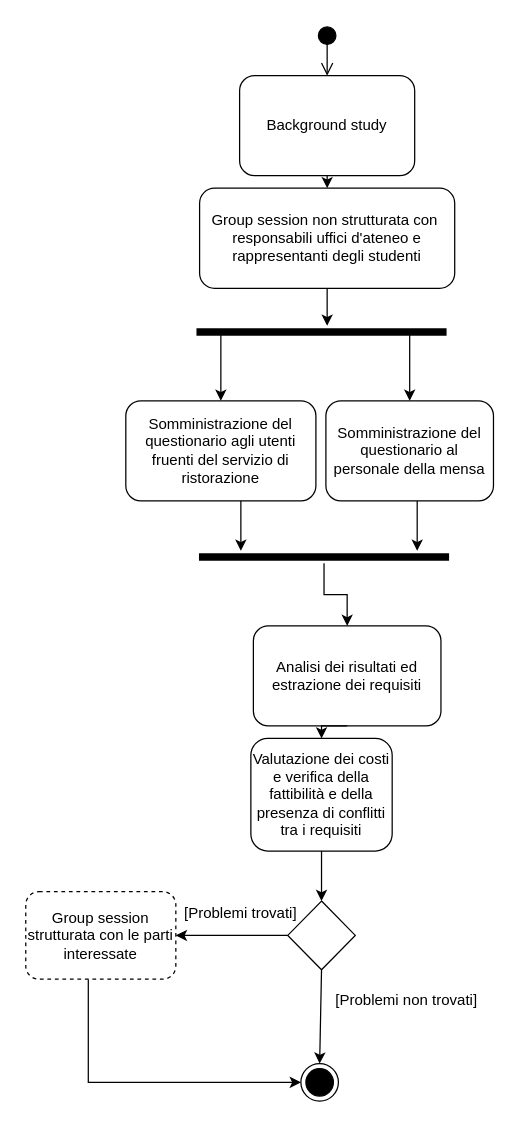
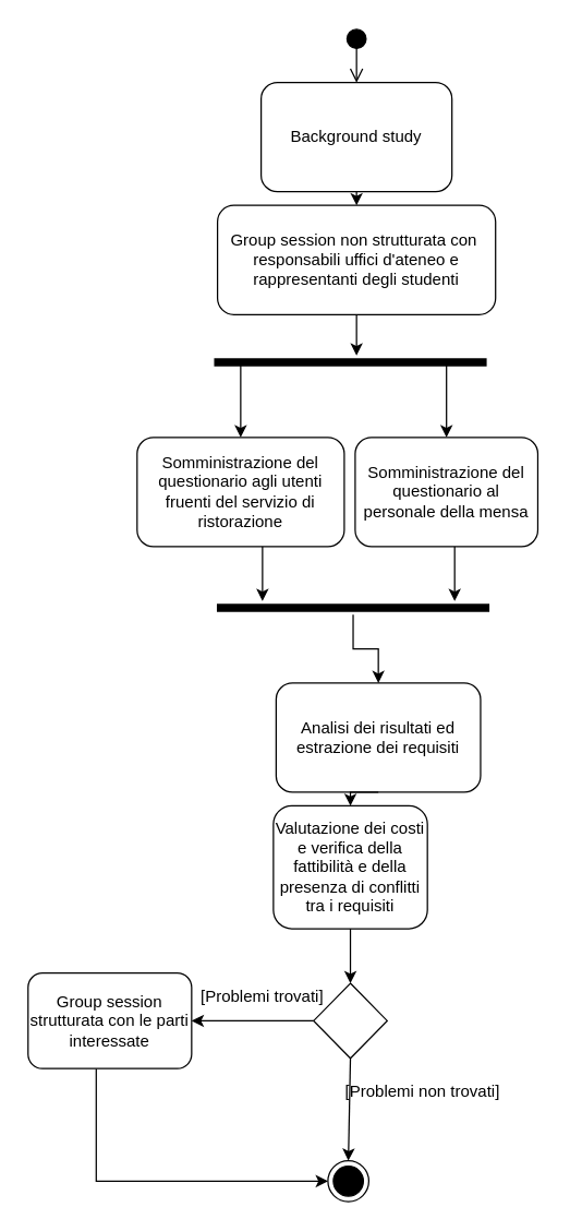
  <mxCell id="0" />
  <mxCell id="1" parent="0" />
  <mxCell id="2" value="Background study" style="rounded=1;whiteSpace=wrap;html=1;" parent="1" vertex="1"><mxGeometry x="191" y="60" width="140" height="80" as="geometry" /></mxCell>
  <mxCell id="3" style="edgeStyle=orthogonalEdgeStyle;rounded=0;orthogonalLoop=1;jettySize=auto;html=1;exitX=0.75;exitY=0.5;exitDx=0;exitDy=0;exitPerimeter=0;entryX=0.5;entryY=0;entryDx=0;entryDy=0;" parent="1" source="17" target="8" edge="1"><mxGeometry relative="1" as="geometry"><mxPoint x="259" y="380" as="sourcePoint" /><mxPoint x="360" y="310" as="targetPoint" /><Array as="points"><mxPoint x="327" y="265" /></Array></mxGeometry></mxCell>
  <mxCell id="4" style="edgeStyle=orthogonalEdgeStyle;rounded=0;orthogonalLoop=1;jettySize=auto;html=1;exitX=0.25;exitY=0.5;exitDx=0;exitDy=0;exitPerimeter=0;entryX=0.5;entryY=0;entryDx=0;entryDy=0;" parent="1" source="17" target="6" edge="1"><mxGeometry relative="1" as="geometry"><mxPoint x="259" y="380" as="sourcePoint" /><mxPoint x="176" y="290" as="targetPoint" /><Array as="points"><mxPoint x="176" y="265" /></Array></mxGeometry></mxCell>
  <mxCell id="5" style="edgeStyle=orthogonalEdgeStyle;rounded=0;orthogonalLoop=1;jettySize=auto;html=1;" parent="1" source="6" edge="1"><mxGeometry relative="1" as="geometry"><mxPoint x="192" y="440" as="targetPoint" /><Array as="points"><mxPoint x="192" y="420" /><mxPoint x="192" y="420" /></Array></mxGeometry></mxCell>
  <mxCell id="6" value="Somministrazione del questionario agli utenti fruenti del servizio di ristorazione" style="rounded=1;whiteSpace=wrap;html=1;" parent="1" vertex="1"><mxGeometry x="100" y="320" width="152" height="80" as="geometry" /></mxCell>
  <mxCell id="7" style="edgeStyle=orthogonalEdgeStyle;rounded=0;orthogonalLoop=1;jettySize=auto;html=1;" parent="1" source="8" edge="1"><mxGeometry relative="1" as="geometry"><mxPoint x="333" y="440" as="targetPoint" /><Array as="points"><mxPoint x="333" y="420" /><mxPoint x="333" y="420" /></Array></mxGeometry></mxCell>
  <mxCell id="8" value="Somministrazione del questionario al personale della mensa" style="rounded=1;whiteSpace=wrap;html=1;" parent="1" vertex="1"><mxGeometry x="260" y="320" width="134" height="80" as="geometry" /></mxCell>
  <mxCell id="9" value="Analisi dei risultati ed estrazione dei requisiti" style="rounded=1;whiteSpace=wrap;html=1;" parent="1" vertex="1"><mxGeometry x="202" y="500" width="150" height="80" as="geometry" /></mxCell>
  <mxCell id="10" value="" style="endArrow=classic;html=1;exitX=0.5;exitY=1;exitDx=0;exitDy=0;entryX=0.5;entryY=0;entryDx=0;entryDy=0;" parent="1" source="2" target="26" edge="1"><mxGeometry width="50" height="50" relative="1" as="geometry"><mxPoint x="240" y="280" as="sourcePoint" /><mxPoint x="260" y="170" as="targetPoint" /></mxGeometry></mxCell>
  <mxCell id="11" style="edgeStyle=orthogonalEdgeStyle;rounded=0;orthogonalLoop=1;jettySize=auto;html=1;exitX=0;exitY=0.5;exitDx=0;exitDy=0;entryX=1;entryY=0.5;entryDx=0;entryDy=0;strokeColor=#000000;" parent="1" source="12" target="15" edge="1"><mxGeometry relative="1" as="geometry" /></mxCell>
  <mxCell id="12" value="" style="rhombus;whiteSpace=wrap;html=1;" parent="1" vertex="1"><mxGeometry x="229.5" y="720" width="54" height="55" as="geometry" /></mxCell>
  <mxCell id="13" value="" style="endArrow=classic;html=1;exitX=0.5;exitY=1;exitDx=0;exitDy=0;entryX=0.5;entryY=0;entryDx=0;entryDy=0;" parent="1" source="12" target="25" edge="1"><mxGeometry width="50" height="50" relative="1" as="geometry"><mxPoint x="70.5" y="1060" as="sourcePoint" /><mxPoint x="261" y="950" as="targetPoint" /></mxGeometry></mxCell>
  <mxCell id="14" style="edgeStyle=orthogonalEdgeStyle;rounded=0;orthogonalLoop=1;jettySize=auto;html=1;entryX=0;entryY=0.5;entryDx=0;entryDy=0;" edge="1" parent="1" source="15" target="25"><mxGeometry relative="1" as="geometry"><Array as="points"><mxPoint x="70" y="865" /></Array></mxGeometry></mxCell>
- <mxCell id="15" value="Group session strutturata con le parti interessate" style="rounded=1;whiteSpace=wrap;html=1;dashed=1;" parent="1" vertex="1"><mxGeometry x="20" y="712.5" width="120" height="70" as="geometry" /></mxCell>
+ <mxCell id="15" value="Group session strutturata con le parti interessate" style="rounded=1;whiteSpace=wrap;html=1;" parent="1" vertex="1"><mxGeometry x="20" y="712.5" width="120" height="70" as="geometry" /></mxCell>
  <mxCell id="16" value="[Problemi trovati]" style="text;html=1;resizable=0;points=[];autosize=1;align=left;verticalAlign=top;spacingTop=-4;" parent="1" vertex="1"><mxGeometry x="145" y="720" width="110" height="20" as="geometry" /></mxCell>
  <mxCell id="17" value="" style="shape=line;html=1;strokeWidth=6;strokeColor=#000000;" parent="1" vertex="1"><mxGeometry x="156.5" y="260" width="200" height="10" as="geometry" /></mxCell>
  <mxCell id="18" value="" style="html=1;verticalAlign=bottom;startArrow=circle;startFill=1;endArrow=open;startSize=6;endSize=8;strokeColor=#000000;entryX=0.5;entryY=0;entryDx=0;entryDy=0;" parent="1" target="2" edge="1"><mxGeometry width="80" relative="1" as="geometry"><mxPoint x="261" y="20" as="sourcePoint" /><mxPoint x="260" y="60" as="targetPoint" /></mxGeometry></mxCell>
  <mxCell id="19" style="edgeStyle=orthogonalEdgeStyle;rounded=0;orthogonalLoop=1;jettySize=auto;html=1;strokeColor=#000000;entryX=0.5;entryY=0;entryDx=0;entryDy=0;" parent="1" source="20" target="9" edge="1"><mxGeometry relative="1" as="geometry"><mxPoint x="258.5" y="540" as="targetPoint" /></mxGeometry></mxCell>
  <mxCell id="20" value="" style="shape=line;html=1;strokeWidth=6;strokeColor=#000000;" parent="1" vertex="1"><mxGeometry x="158.5" y="440" width="200" height="10" as="geometry" /></mxCell>
  <mxCell id="21" style="edgeStyle=orthogonalEdgeStyle;rounded=0;orthogonalLoop=1;jettySize=auto;html=1;entryX=0.5;entryY=0;entryDx=0;entryDy=0;strokeColor=#000000;" parent="1" source="22" target="12" edge="1"><mxGeometry relative="1" as="geometry" /></mxCell>
  <mxCell id="22" value="Valutazione dei costi e verifica della fattibilità e della presenza di conflitti tra i requisiti" style="rounded=1;whiteSpace=wrap;html=1;" parent="1" vertex="1"><mxGeometry x="200" y="590" width="113" height="90" as="geometry" /></mxCell>
- <mxCell id="23" value="[Problemi non trovati]" style="text;html=1;resizable=0;points=[];autosize=1;align=left;verticalAlign=top;spacingTop=-4;" parent="1" vertex="1"><mxGeometry x="266" y="790" width="130" height="20" as="geometry" /></mxCell>
+ <mxCell id="23" value="[Problemi non trovati]" style="text;html=1;resizable=0;points=[];autosize=1;align=left;verticalAlign=top;spacingTop=-4;" parent="1" vertex="1"><mxGeometry x="251" y="790" width="130" height="20" as="geometry" /></mxCell>
  <mxCell id="24" style="edgeStyle=orthogonalEdgeStyle;rounded=0;orthogonalLoop=1;jettySize=auto;html=1;entryX=0.5;entryY=0;entryDx=0;entryDy=0;strokeColor=#000000;exitX=0.5;exitY=1;exitDx=0;exitDy=0;" parent="1" source="9" target="22" edge="1"><mxGeometry relative="1" as="geometry"><mxPoint x="259" y="654.491" as="sourcePoint" /></mxGeometry></mxCell>
  <mxCell id="25" value="" style="ellipse;html=1;shape=endState;fillColor=#000000;strokeColor=#000000;" parent="1" vertex="1"><mxGeometry x="240" y="850" width="30" height="30" as="geometry" /></mxCell>
  <mxCell id="26" value="&lt;span style=&quot;white-space: normal&quot;&gt;Group session non strutturata con&amp;nbsp;&lt;/span&gt;&lt;br style=&quot;white-space: normal&quot;&gt;&lt;span style=&quot;white-space: normal&quot;&gt;responsabili uffici d'ateneo e rappresentanti degli studenti&lt;/span&gt;" style="rounded=1;whiteSpace=wrap;html=1;" parent="1" vertex="1"><mxGeometry x="159" y="150" width="204" height="80" as="geometry" /></mxCell>
  <mxCell id="27" value="" style="endArrow=classic;html=1;exitX=0.5;exitY=1;exitDx=0;exitDy=0;" parent="1" source="26" edge="1"><mxGeometry width="50" height="50" relative="1" as="geometry"><mxPoint x="338.5" y="230" as="sourcePoint" /><mxPoint x="261" y="260" as="targetPoint" /></mxGeometry></mxCell>
